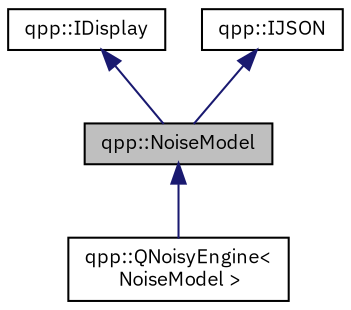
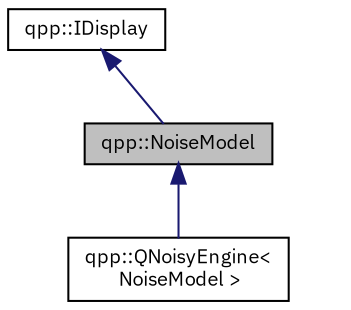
  digraph {
    fontname="IBM Plex Sans"
    node [color=black fillcolor=white fontname="IBM Plex Sans" fontsize=10 shape=record style=filled]
    edge [color=midnightblue dir=back fontname="IBM Plex Sans" fontsize=10 labelfontname=Helvetica labelfontsize=10 style=solid]
    n1 [fillcolor=grey75 fontcolor=black height=0.2 label="qpp::NoiseModel" width=0.4]
    n2 [height=0.2 label="qpp::QNoisyEngine\<\l NoiseModel \>" width=0.4]
    n3 [height=0.2 label="qpp::IDisplay" width=0.4]
-   n4 [height=0.2 label="qpp::IJSON" width=0.4]
    n1 -> n2
    n3 -> n1
-   n4 -> n1
  }
